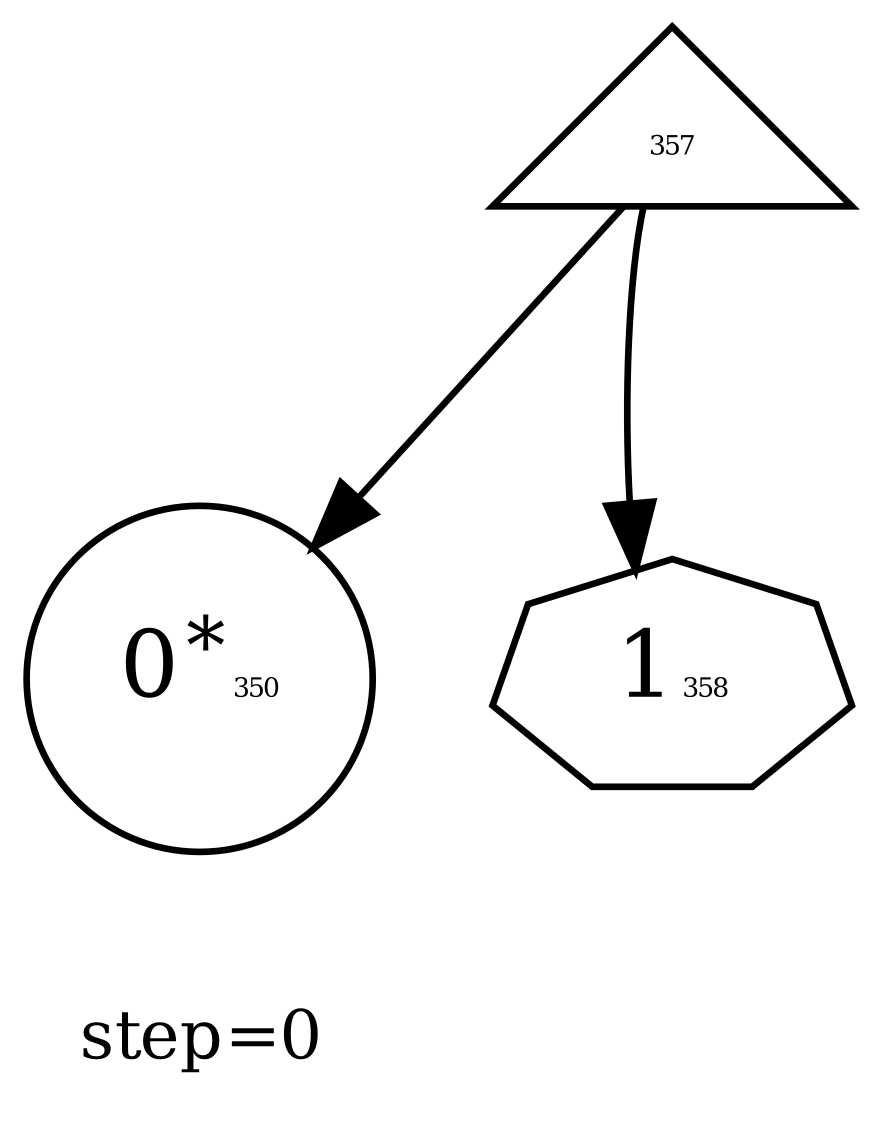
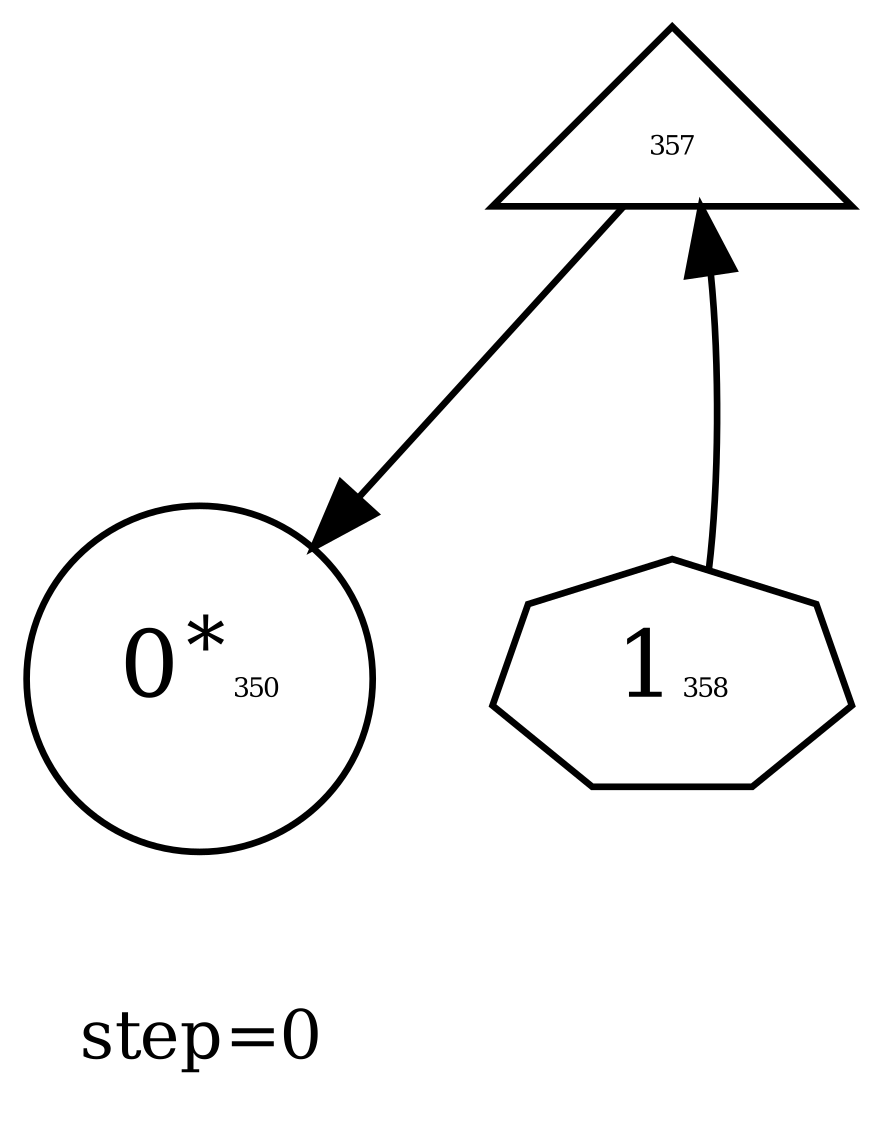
  digraph {
    fontsize=10
    label="step=0"
    labeljust=left
    labelloc=bottom
    node [color=black labelfontcolor=black peripheries=1]
    edge [color=black]
    n1 [label=<0<SUP>*</SUP><FONT POINT-SIZE='4'>350</FONT>> shape=circle]
    n2 [label=<<FONT POINT-SIZE='4'>357</FONT>> shape=triangle]
    n3 [label=<1<FONT POINT-SIZE='4'>358</FONT>> shape=septagon labelfontcolor=""]
    n2 -> n1
-   n2 -> n3
+   n3 -> n2
  }
